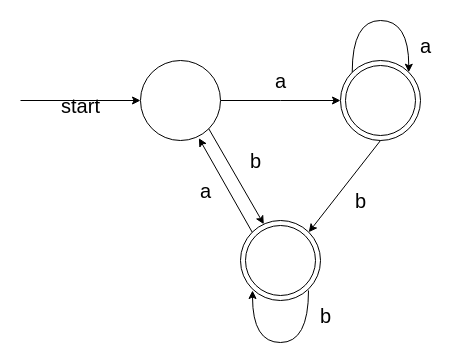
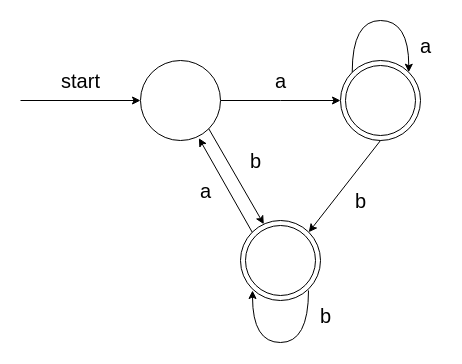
  <mxCell id="0" />
  <mxCell id="1" parent="0" />
  <mxCell id="2" style="edgeStyle=orthogonalEdgeStyle;rounded=0;orthogonalLoop=1;jettySize=auto;html=1;exitX=1;exitY=0.5;exitDx=0;exitDy=0;" edge="1" parent="1" source="3"><mxGeometry relative="1" as="geometry"><mxPoint x="340" y="100" as="targetPoint" /></mxGeometry></mxCell>
  <mxCell id="3" value="" style="ellipse;whiteSpace=wrap;html=1;aspect=fixed;" parent="1" vertex="1"><mxGeometry x="140" y="60" width="80" height="80" as="geometry" /></mxCell>
  <mxCell id="4" value="" style="endArrow=classic;html=1;rounded=0;entryX=0;entryY=0.5;entryDx=0;entryDy=0;" parent="1" target="3" edge="1"><mxGeometry width="50" height="50" relative="1" as="geometry"><mxPoint x="20" y="100" as="sourcePoint" /><mxPoint x="220" y="80" as="targetPoint" /></mxGeometry></mxCell>
- <mxCell id="5" value="&lt;font style=&quot;font-size: 20px;&quot;&gt;start&lt;/font&gt;" style="text;html=1;align=center;verticalAlign=middle;resizable=0;points=[];autosize=1;strokeColor=none;fillColor=none;" parent="1" vertex="1"><mxGeometry x="50" y="85" width="60" height="40" as="geometry" /></mxCell>
+ <mxCell id="5" value="&lt;font style=&quot;font-size: 20px;&quot;&gt;start&lt;/font&gt;" style="text;html=1;align=center;verticalAlign=middle;resizable=0;points=[];autosize=1;strokeColor=none;fillColor=none;" parent="1" vertex="1"><mxGeometry x="50" y="60" width="60" height="40" as="geometry" /></mxCell>
  <mxCell id="6" value="&lt;font style=&quot;font-size: 20px;&quot;&gt;a&lt;/font&gt;" style="text;html=1;align=center;verticalAlign=middle;resizable=0;points=[];autosize=1;strokeColor=none;fillColor=none;" vertex="1" parent="1"><mxGeometry x="265" y="60" width="30" height="40" as="geometry" /></mxCell>
  <mxCell id="7" value="" style="ellipse;whiteSpace=wrap;html=1;aspect=fixed;" vertex="1" parent="1"><mxGeometry x="340" y="60" width="80" height="80" as="geometry" /></mxCell>
  <mxCell id="8" value="" style="ellipse;whiteSpace=wrap;html=1;aspect=fixed;" vertex="1" parent="1"><mxGeometry x="345" y="65" width="70" height="70" as="geometry" /></mxCell>
  <mxCell id="9" style="edgeStyle=orthogonalEdgeStyle;rounded=0;orthogonalLoop=1;jettySize=auto;html=1;exitX=0;exitY=0;exitDx=0;exitDy=0;entryX=1;entryY=0;entryDx=0;entryDy=0;curved=1;" edge="1" parent="1" source="7" target="7"><mxGeometry relative="1" as="geometry"><Array as="points"><mxPoint x="352" y="20" /><mxPoint x="408" y="20" /></Array></mxGeometry></mxCell>
  <mxCell id="10" value="&lt;font style=&quot;font-size: 20px;&quot;&gt;a&lt;/font&gt;" style="text;html=1;align=center;verticalAlign=middle;resizable=0;points=[];autosize=1;strokeColor=none;fillColor=none;" vertex="1" parent="1"><mxGeometry x="410" y="25" width="30" height="40" as="geometry" /></mxCell>
  <mxCell id="11" value="" style="ellipse;whiteSpace=wrap;html=1;aspect=fixed;" vertex="1" parent="1"><mxGeometry x="240" y="220" width="80" height="80" as="geometry" /></mxCell>
  <mxCell id="12" value="" style="ellipse;whiteSpace=wrap;html=1;aspect=fixed;" vertex="1" parent="1"><mxGeometry x="245" y="225" width="70" height="70" as="geometry" /></mxCell>
  <mxCell id="13" value="" style="endArrow=classic;html=1;rounded=0;exitX=1;exitY=1;exitDx=0;exitDy=0;entryX=0.291;entryY=0.046;entryDx=0;entryDy=0;entryPerimeter=0;" edge="1" parent="1" source="3" target="11"><mxGeometry width="50" height="50" relative="1" as="geometry"><mxPoint x="180" y="200" as="sourcePoint" /><mxPoint x="230" y="150" as="targetPoint" /></mxGeometry></mxCell>
  <mxCell id="14" value="" style="endArrow=classic;html=1;rounded=0;exitX=0;exitY=0;exitDx=0;exitDy=0;entryX=0.73;entryY=0.971;entryDx=0;entryDy=0;entryPerimeter=0;" edge="1" parent="1" source="11" target="3"><mxGeometry width="50" height="50" relative="1" as="geometry"><mxPoint x="180" y="210" as="sourcePoint" /><mxPoint x="230" y="160" as="targetPoint" /></mxGeometry></mxCell>
  <mxCell id="15" value="&lt;font style=&quot;font-size: 20px;&quot;&gt;a&lt;/font&gt;" style="text;html=1;align=center;verticalAlign=middle;resizable=0;points=[];autosize=1;strokeColor=none;fillColor=none;" vertex="1" parent="1"><mxGeometry x="190" y="170" width="30" height="40" as="geometry" /></mxCell>
  <mxCell id="16" value="&lt;font style=&quot;font-size: 20px;&quot;&gt;b&lt;/font&gt;" style="text;html=1;align=center;verticalAlign=middle;resizable=0;points=[];autosize=1;strokeColor=none;fillColor=none;" vertex="1" parent="1"><mxGeometry x="240" y="140" width="30" height="40" as="geometry" /></mxCell>
  <mxCell id="17" style="edgeStyle=orthogonalEdgeStyle;rounded=0;orthogonalLoop=1;jettySize=auto;html=1;exitX=0;exitY=0;exitDx=0;exitDy=0;entryX=1;entryY=0;entryDx=0;entryDy=0;curved=1;" edge="1" parent="1"><mxGeometry relative="1" as="geometry"><mxPoint x="308" y="290" as="sourcePoint" /><mxPoint x="252" y="290" as="targetPoint" /><Array as="points"><mxPoint x="308" y="342" /><mxPoint x="252" y="342" /></Array></mxGeometry></mxCell>
  <mxCell id="18" value="&lt;font style=&quot;font-size: 20px;&quot;&gt;b&lt;/font&gt;" style="text;html=1;align=center;verticalAlign=middle;resizable=0;points=[];autosize=1;strokeColor=none;fillColor=none;" vertex="1" parent="1"><mxGeometry x="310" y="295" width="30" height="40" as="geometry" /></mxCell>
  <mxCell id="19" value="" style="endArrow=classic;html=1;rounded=0;exitX=0.5;exitY=1;exitDx=0;exitDy=0;entryX=1;entryY=0;entryDx=0;entryDy=0;" edge="1" parent="1" source="7" target="11"><mxGeometry width="50" height="50" relative="1" as="geometry"><mxPoint x="190" y="260" as="sourcePoint" /><mxPoint x="240" y="210" as="targetPoint" /></mxGeometry></mxCell>
  <mxCell id="20" value="&lt;font style=&quot;font-size: 20px;&quot;&gt;b&lt;/font&gt;" style="text;html=1;align=center;verticalAlign=middle;resizable=0;points=[];autosize=1;strokeColor=none;fillColor=none;" vertex="1" parent="1"><mxGeometry x="345" y="180" width="30" height="40" as="geometry" /></mxCell>
